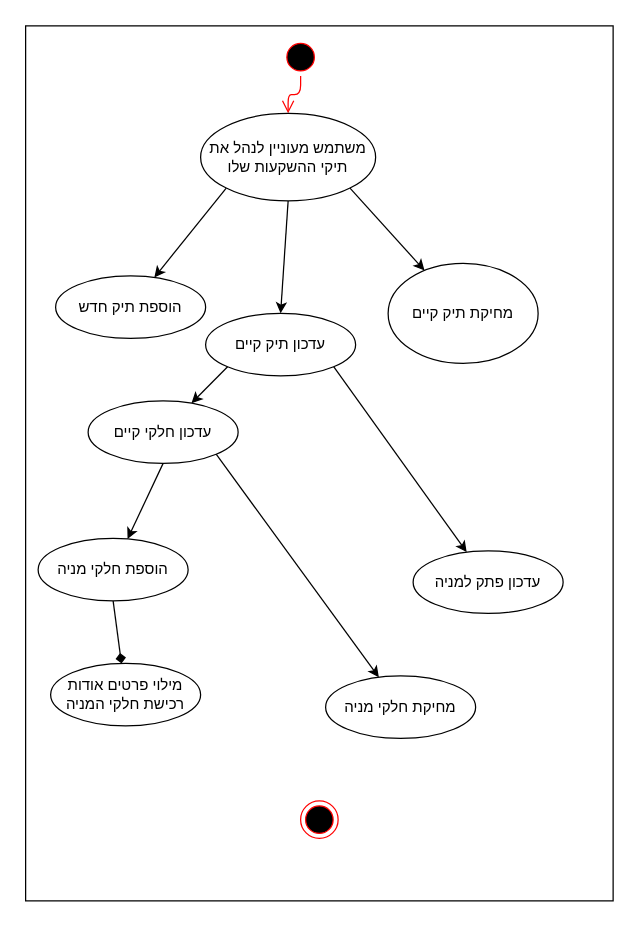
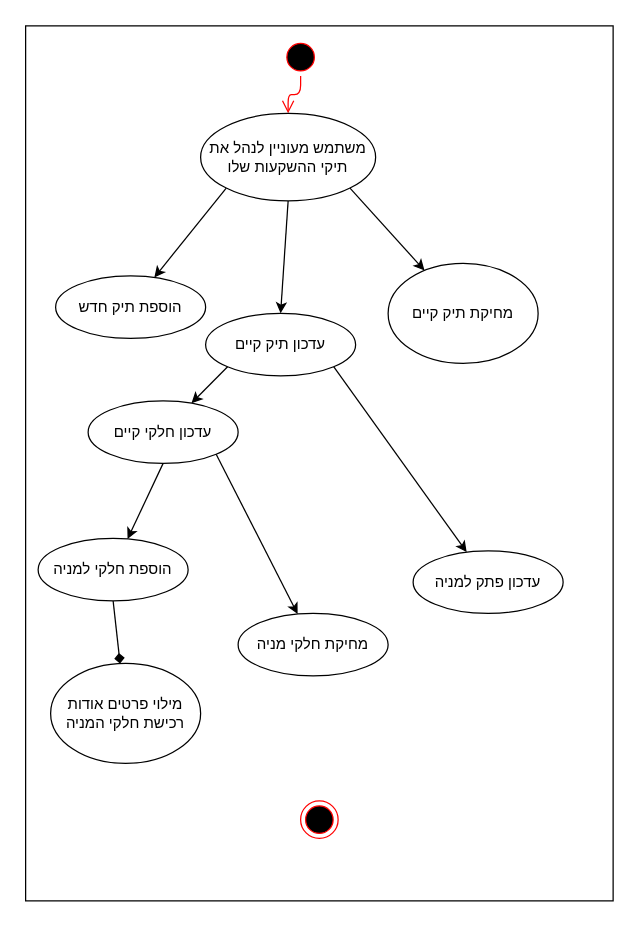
  <mxCell id="0" />
  <mxCell id="1" parent="0" />
  <mxCell id="2" value="" style="html=1;dashed=0;whitespace=wrap;" parent="1" vertex="1"><mxGeometry x="20" y="20" width="470" height="700" as="geometry" /></mxCell>
  <mxCell id="3" value="" style="ellipse;html=1;shape=startState;fillColor=#000000;strokeColor=#ff0000;" parent="1" vertex="1"><mxGeometry x="225" y="30" width="30" height="30" as="geometry" /></mxCell>
  <mxCell id="4" value="" style="edgeStyle=orthogonalEdgeStyle;html=1;verticalAlign=bottom;endArrow=open;endSize=8;strokeColor=#ff0000;entryX=0.5;entryY=0;entryDx=0;entryDy=0;" parent="1" source="3" target="9" edge="1"><mxGeometry relative="1" as="geometry"><mxPoint x="205" y="110" as="targetPoint" /></mxGeometry></mxCell>
  <mxCell id="5" value="" style="ellipse;html=1;shape=endState;fillColor=#000000;strokeColor=#ff0000;" parent="1" vertex="1"><mxGeometry x="240" y="640" width="30" height="30" as="geometry" /></mxCell>
  <mxCell id="6" style="edgeStyle=none;html=1;exitX=1;exitY=1;exitDx=0;exitDy=0;" parent="1" source="9" target="11" edge="1"><mxGeometry relative="1" as="geometry" /></mxCell>
  <mxCell id="7" style="edgeStyle=none;html=1;exitX=0;exitY=1;exitDx=0;exitDy=0;" parent="1" source="9" target="10" edge="1"><mxGeometry relative="1" as="geometry" /></mxCell>
  <mxCell id="8" style="edgeStyle=none;html=1;exitX=0.5;exitY=1;exitDx=0;exitDy=0;entryX=0.5;entryY=0;entryDx=0;entryDy=0;" parent="1" source="9" target="14" edge="1"><mxGeometry relative="1" as="geometry" /></mxCell>
  <mxCell id="9" value="משתמש מעוניין לנהל את תיקי ההשקעות שלו" style="ellipse;whiteSpace=wrap;html=1;" parent="1" vertex="1"><mxGeometry x="160" y="90" width="140" height="70" as="geometry" /></mxCell>
  <mxCell id="10" value="הוספת תיק חדש" style="ellipse;whiteSpace=wrap;html=1;" parent="1" vertex="1"><mxGeometry x="44" y="220" width="120" height="50" as="geometry" /></mxCell>
  <mxCell id="11" value="מחיקת תיק קיים" style="ellipse;whiteSpace=wrap;html=1;" parent="1" vertex="1"><mxGeometry x="310" y="210" width="120" height="80" as="geometry" /></mxCell>
  <mxCell id="12" style="edgeStyle=none;html=1;exitX=0;exitY=1;exitDx=0;exitDy=0;" parent="1" source="14" target="18" edge="1"><mxGeometry relative="1" as="geometry" /></mxCell>
  <mxCell id="13" style="edgeStyle=none;html=1;exitX=1;exitY=1;exitDx=0;exitDy=0;" parent="1" source="14" target="21" edge="1"><mxGeometry relative="1" as="geometry" /></mxCell>
  <mxCell id="14" value="עדכון תיק קיים" style="ellipse;whiteSpace=wrap;html=1;" parent="1" vertex="1"><mxGeometry x="164" y="250" width="120" height="50" as="geometry" /></mxCell>
- <mxCell id="15" value="מחיקת חלקי מניה" style="ellipse;whiteSpace=wrap;html=1;" parent="1" vertex="1"><mxGeometry x="260" y="540" width="120" height="50" as="geometry" /></mxCell>
+ <mxCell id="15" value="מחיקת חלקי מניה" style="ellipse;whiteSpace=wrap;html=1;" parent="1" vertex="1"><mxGeometry x="190" y="490" width="120" height="50" as="geometry" /></mxCell>
  <mxCell id="16" style="edgeStyle=none;html=1;exitX=1;exitY=1;exitDx=0;exitDy=0;" parent="1" source="18" target="15" edge="1"><mxGeometry relative="1" as="geometry" /></mxCell>
  <mxCell id="17" style="edgeStyle=none;html=1;exitX=0.5;exitY=1;exitDx=0;exitDy=0;" parent="1" source="18" target="20" edge="1"><mxGeometry relative="1" as="geometry" /></mxCell>
  <mxCell id="18" value="עדכון חלקי קיים" style="ellipse;whiteSpace=wrap;html=1;" parent="1" vertex="1"><mxGeometry x="70" y="320" width="120" height="50" as="geometry" /></mxCell>
  <mxCell id="19" style="edgeStyle=none;html=1;exitX=0.5;exitY=1;exitDx=0;exitDy=0;endArrow=diamond;" parent="1" source="20" target="22" edge="1"><mxGeometry relative="1" as="geometry" /></mxCell>
- <mxCell id="20" value="הוספת חלקי מניה" style="ellipse;whiteSpace=wrap;html=1;" parent="1" vertex="1"><mxGeometry x="30" y="430" width="120" height="50" as="geometry" /></mxCell>
+ <mxCell id="20" value="הוספת חלקי למניה" style="ellipse;whiteSpace=wrap;html=1;" parent="1" vertex="1"><mxGeometry x="30" y="430" width="120" height="50" as="geometry" /></mxCell>
  <mxCell id="21" value="עדכון פתק למניה" style="ellipse;whiteSpace=wrap;html=1;" parent="1" vertex="1"><mxGeometry x="330" y="440" width="120" height="50" as="geometry" /></mxCell>
- <mxCell id="22" value="מילוי פרטים אודות רכישת חלקי המניה" style="ellipse;whiteSpace=wrap;html=1;" parent="1" vertex="1"><mxGeometry x="40" y="530" width="120" height="50" as="geometry" /></mxCell>
+ <mxCell id="22" value="מילוי פרטים אודות רכישת חלקי המניה" style="ellipse;whiteSpace=wrap;html=1;" parent="1" vertex="1"><mxGeometry x="40" y="530" width="120" height="80" as="geometry" /></mxCell>
